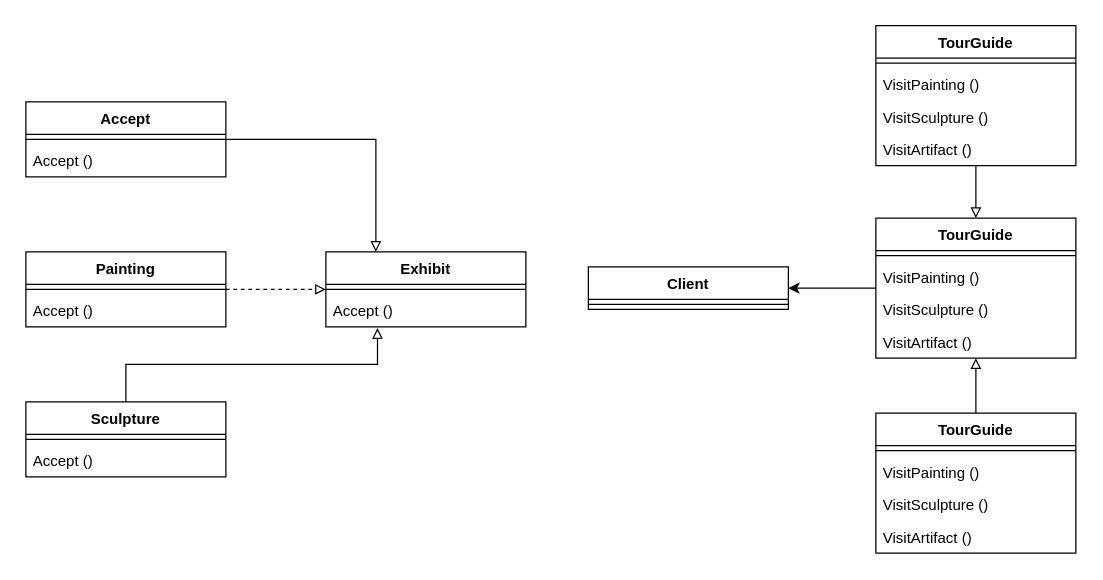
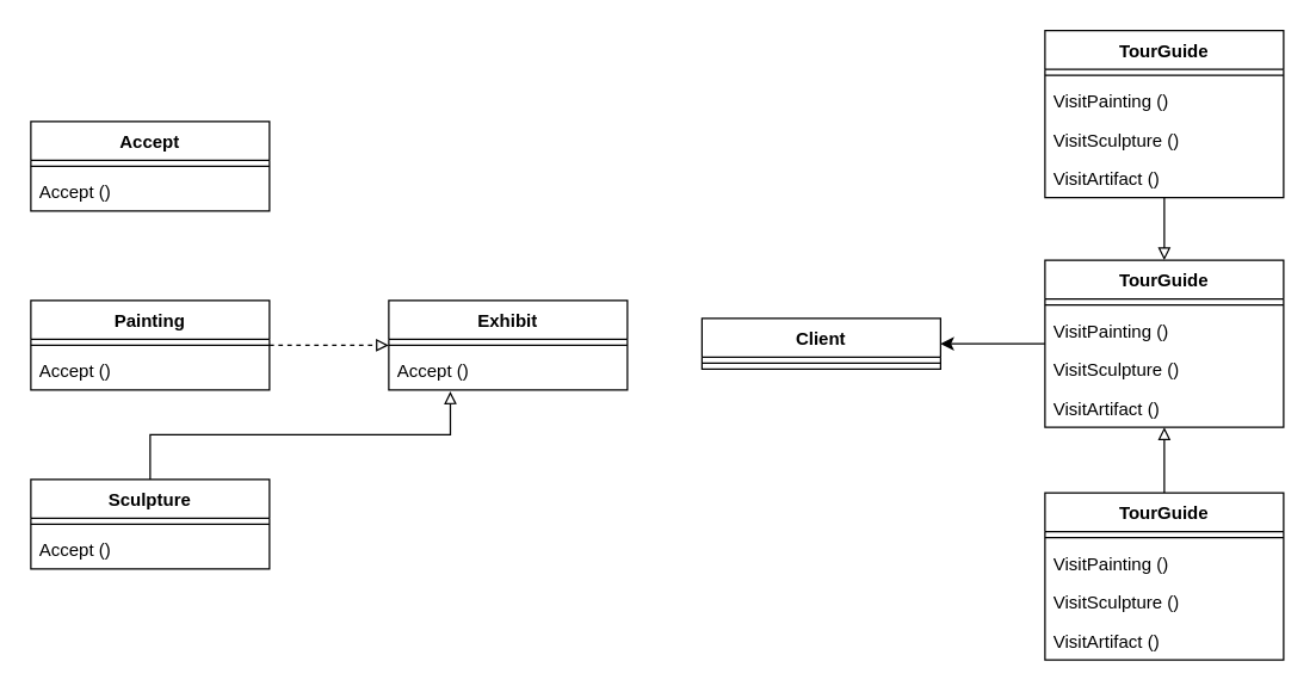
  <mxCell id="0" />
  <mxCell id="1" parent="0" />
  <mxCell id="2" value="Exhibit" style="swimlane;fontStyle=1;align=center;verticalAlign=top;childLayout=stackLayout;horizontal=1;startSize=26;horizontalStack=0;resizeParent=1;resizeParentMax=0;resizeLast=0;collapsible=1;marginBottom=0;whiteSpace=wrap;html=1;" vertex="1" parent="1"><mxGeometry x="260" y="201" width="160" height="60" as="geometry" /></mxCell>
  <mxCell id="3" value="" style="line;strokeWidth=1;fillColor=none;align=left;verticalAlign=middle;spacingTop=-1;spacingLeft=3;spacingRight=3;rotatable=0;labelPosition=right;points=[];portConstraint=eastwest;strokeColor=inherit;" vertex="1" parent="2"><mxGeometry y="26" width="160" height="8" as="geometry" /></mxCell>
  <mxCell id="4" value="Accept ()" style="text;strokeColor=none;fillColor=none;align=left;verticalAlign=top;spacingLeft=4;spacingRight=4;overflow=hidden;rotatable=0;points=[[0,0.5],[1,0.5]];portConstraint=eastwest;whiteSpace=wrap;html=1;" vertex="1" parent="2"><mxGeometry y="34" width="160" height="26" as="geometry" /></mxCell>
- <mxCell id="5" style="edgeStyle=orthogonalEdgeStyle;rounded=0;orthogonalLoop=1;jettySize=auto;html=1;entryX=0.25;entryY=0;entryDx=0;entryDy=0;endArrow=block;endFill=0;" edge="1" parent="1" source="6" target="2"><mxGeometry relative="1" as="geometry" /></mxCell>
  <mxCell id="6" value="Accept" style="swimlane;fontStyle=1;align=center;verticalAlign=top;childLayout=stackLayout;horizontal=1;startSize=26;horizontalStack=0;resizeParent=1;resizeParentMax=0;resizeLast=0;collapsible=1;marginBottom=0;whiteSpace=wrap;html=1;" vertex="1" parent="1"><mxGeometry x="20" y="81" width="160" height="60" as="geometry" /></mxCell>
  <mxCell id="7" value="" style="line;strokeWidth=1;fillColor=none;align=left;verticalAlign=middle;spacingTop=-1;spacingLeft=3;spacingRight=3;rotatable=0;labelPosition=right;points=[];portConstraint=eastwest;strokeColor=inherit;" vertex="1" parent="6"><mxGeometry y="26" width="160" height="8" as="geometry" /></mxCell>
  <mxCell id="8" value="Accept ()" style="text;strokeColor=none;fillColor=none;align=left;verticalAlign=top;spacingLeft=4;spacingRight=4;overflow=hidden;rotatable=0;points=[[0,0.5],[1,0.5]];portConstraint=eastwest;whiteSpace=wrap;html=1;" vertex="1" parent="6"><mxGeometry y="34" width="160" height="26" as="geometry" /></mxCell>
  <mxCell id="9" style="edgeStyle=orthogonalEdgeStyle;rounded=0;orthogonalLoop=1;jettySize=auto;html=1;endArrow=block;endFill=0;dashed=1;" edge="1" parent="1" source="10" target="2"><mxGeometry relative="1" as="geometry" /></mxCell>
  <mxCell id="10" value="Painting" style="swimlane;fontStyle=1;align=center;verticalAlign=top;childLayout=stackLayout;horizontal=1;startSize=26;horizontalStack=0;resizeParent=1;resizeParentMax=0;resizeLast=0;collapsible=1;marginBottom=0;whiteSpace=wrap;html=1;" vertex="1" parent="1"><mxGeometry x="20" y="201" width="160" height="60" as="geometry" /></mxCell>
  <mxCell id="11" value="" style="line;strokeWidth=1;fillColor=none;align=left;verticalAlign=middle;spacingTop=-1;spacingLeft=3;spacingRight=3;rotatable=0;labelPosition=right;points=[];portConstraint=eastwest;strokeColor=inherit;" vertex="1" parent="10"><mxGeometry y="26" width="160" height="8" as="geometry" /></mxCell>
  <mxCell id="12" value="Accept ()" style="text;strokeColor=none;fillColor=none;align=left;verticalAlign=top;spacingLeft=4;spacingRight=4;overflow=hidden;rotatable=0;points=[[0,0.5],[1,0.5]];portConstraint=eastwest;whiteSpace=wrap;html=1;" vertex="1" parent="10"><mxGeometry y="34" width="160" height="26" as="geometry" /></mxCell>
  <mxCell id="13" value="Sculpture" style="swimlane;fontStyle=1;align=center;verticalAlign=top;childLayout=stackLayout;horizontal=1;startSize=26;horizontalStack=0;resizeParent=1;resizeParentMax=0;resizeLast=0;collapsible=1;marginBottom=0;whiteSpace=wrap;html=1;" vertex="1" parent="1"><mxGeometry x="20" y="321" width="160" height="60" as="geometry" /></mxCell>
  <mxCell id="14" value="" style="line;strokeWidth=1;fillColor=none;align=left;verticalAlign=middle;spacingTop=-1;spacingLeft=3;spacingRight=3;rotatable=0;labelPosition=right;points=[];portConstraint=eastwest;strokeColor=inherit;" vertex="1" parent="13"><mxGeometry y="26" width="160" height="8" as="geometry" /></mxCell>
  <mxCell id="15" value="Accept ()" style="text;strokeColor=none;fillColor=none;align=left;verticalAlign=top;spacingLeft=4;spacingRight=4;overflow=hidden;rotatable=0;points=[[0,0.5],[1,0.5]];portConstraint=eastwest;whiteSpace=wrap;html=1;" vertex="1" parent="13"><mxGeometry y="34" width="160" height="26" as="geometry" /></mxCell>
  <mxCell id="16" style="edgeStyle=orthogonalEdgeStyle;rounded=0;orthogonalLoop=1;jettySize=auto;html=1;" edge="1" parent="1" source="17" target="35"><mxGeometry relative="1" as="geometry" /></mxCell>
  <mxCell id="17" value="TourGuide" style="swimlane;fontStyle=1;align=center;verticalAlign=top;childLayout=stackLayout;horizontal=1;startSize=26;horizontalStack=0;resizeParent=1;resizeParentMax=0;resizeLast=0;collapsible=1;marginBottom=0;whiteSpace=wrap;html=1;" vertex="1" parent="1"><mxGeometry x="700" y="174" width="160" height="112" as="geometry" /></mxCell>
  <mxCell id="18" value="" style="line;strokeWidth=1;fillColor=none;align=left;verticalAlign=middle;spacingTop=-1;spacingLeft=3;spacingRight=3;rotatable=0;labelPosition=right;points=[];portConstraint=eastwest;strokeColor=inherit;" vertex="1" parent="17"><mxGeometry y="26" width="160" height="8" as="geometry" /></mxCell>
  <mxCell id="19" value="VisitPainting ()" style="text;strokeColor=none;fillColor=none;align=left;verticalAlign=top;spacingLeft=4;spacingRight=4;overflow=hidden;rotatable=0;points=[[0,0.5],[1,0.5]];portConstraint=eastwest;whiteSpace=wrap;html=1;" vertex="1" parent="17"><mxGeometry y="34" width="160" height="26" as="geometry" /></mxCell>
  <mxCell id="20" value="VisitSculpture ()" style="text;strokeColor=none;fillColor=none;align=left;verticalAlign=top;spacingLeft=4;spacingRight=4;overflow=hidden;rotatable=0;points=[[0,0.5],[1,0.5]];portConstraint=eastwest;whiteSpace=wrap;html=1;" vertex="1" parent="17"><mxGeometry y="60" width="160" height="26" as="geometry" /></mxCell>
  <mxCell id="21" value="VisitArtifact ()" style="text;strokeColor=none;fillColor=none;align=left;verticalAlign=top;spacingLeft=4;spacingRight=4;overflow=hidden;rotatable=0;points=[[0,0.5],[1,0.5]];portConstraint=eastwest;whiteSpace=wrap;html=1;" vertex="1" parent="17"><mxGeometry y="86" width="160" height="26" as="geometry" /></mxCell>
  <mxCell id="22" style="edgeStyle=orthogonalEdgeStyle;rounded=0;orthogonalLoop=1;jettySize=auto;html=1;endArrow=block;endFill=0;" edge="1" parent="1" source="23" target="17"><mxGeometry relative="1" as="geometry" /></mxCell>
  <mxCell id="23" value="TourGuide" style="swimlane;fontStyle=1;align=center;verticalAlign=top;childLayout=stackLayout;horizontal=1;startSize=26;horizontalStack=0;resizeParent=1;resizeParentMax=0;resizeLast=0;collapsible=1;marginBottom=0;whiteSpace=wrap;html=1;" vertex="1" parent="1"><mxGeometry x="700" y="20" width="160" height="112" as="geometry" /></mxCell>
  <mxCell id="24" value="" style="line;strokeWidth=1;fillColor=none;align=left;verticalAlign=middle;spacingTop=-1;spacingLeft=3;spacingRight=3;rotatable=0;labelPosition=right;points=[];portConstraint=eastwest;strokeColor=inherit;" vertex="1" parent="23"><mxGeometry y="26" width="160" height="8" as="geometry" /></mxCell>
  <mxCell id="25" value="VisitPainting ()" style="text;strokeColor=none;fillColor=none;align=left;verticalAlign=top;spacingLeft=4;spacingRight=4;overflow=hidden;rotatable=0;points=[[0,0.5],[1,0.5]];portConstraint=eastwest;whiteSpace=wrap;html=1;" vertex="1" parent="23"><mxGeometry y="34" width="160" height="26" as="geometry" /></mxCell>
  <mxCell id="26" value="VisitSculpture ()" style="text;strokeColor=none;fillColor=none;align=left;verticalAlign=top;spacingLeft=4;spacingRight=4;overflow=hidden;rotatable=0;points=[[0,0.5],[1,0.5]];portConstraint=eastwest;whiteSpace=wrap;html=1;" vertex="1" parent="23"><mxGeometry y="60" width="160" height="26" as="geometry" /></mxCell>
  <mxCell id="27" value="VisitArtifact ()" style="text;strokeColor=none;fillColor=none;align=left;verticalAlign=top;spacingLeft=4;spacingRight=4;overflow=hidden;rotatable=0;points=[[0,0.5],[1,0.5]];portConstraint=eastwest;whiteSpace=wrap;html=1;" vertex="1" parent="23"><mxGeometry y="86" width="160" height="26" as="geometry" /></mxCell>
  <mxCell id="28" style="edgeStyle=orthogonalEdgeStyle;rounded=0;orthogonalLoop=1;jettySize=auto;html=1;endArrow=block;endFill=0;" edge="1" parent="1" source="29" target="17"><mxGeometry relative="1" as="geometry" /></mxCell>
  <mxCell id="29" value="TourGuide" style="swimlane;fontStyle=1;align=center;verticalAlign=top;childLayout=stackLayout;horizontal=1;startSize=26;horizontalStack=0;resizeParent=1;resizeParentMax=0;resizeLast=0;collapsible=1;marginBottom=0;whiteSpace=wrap;html=1;" vertex="1" parent="1"><mxGeometry x="700" y="330" width="160" height="112" as="geometry" /></mxCell>
  <mxCell id="30" value="" style="line;strokeWidth=1;fillColor=none;align=left;verticalAlign=middle;spacingTop=-1;spacingLeft=3;spacingRight=3;rotatable=0;labelPosition=right;points=[];portConstraint=eastwest;strokeColor=inherit;" vertex="1" parent="29"><mxGeometry y="26" width="160" height="8" as="geometry" /></mxCell>
  <mxCell id="31" value="VisitPainting ()" style="text;strokeColor=none;fillColor=none;align=left;verticalAlign=top;spacingLeft=4;spacingRight=4;overflow=hidden;rotatable=0;points=[[0,0.5],[1,0.5]];portConstraint=eastwest;whiteSpace=wrap;html=1;" vertex="1" parent="29"><mxGeometry y="34" width="160" height="26" as="geometry" /></mxCell>
  <mxCell id="32" value="VisitSculpture ()" style="text;strokeColor=none;fillColor=none;align=left;verticalAlign=top;spacingLeft=4;spacingRight=4;overflow=hidden;rotatable=0;points=[[0,0.5],[1,0.5]];portConstraint=eastwest;whiteSpace=wrap;html=1;" vertex="1" parent="29"><mxGeometry y="60" width="160" height="26" as="geometry" /></mxCell>
  <mxCell id="33" value="VisitArtifact ()" style="text;strokeColor=none;fillColor=none;align=left;verticalAlign=top;spacingLeft=4;spacingRight=4;overflow=hidden;rotatable=0;points=[[0,0.5],[1,0.5]];portConstraint=eastwest;whiteSpace=wrap;html=1;" vertex="1" parent="29"><mxGeometry y="86" width="160" height="26" as="geometry" /></mxCell>
  <mxCell id="34" style="edgeStyle=orthogonalEdgeStyle;rounded=0;orthogonalLoop=1;jettySize=auto;html=1;entryX=0.258;entryY=1.038;entryDx=0;entryDy=0;entryPerimeter=0;endArrow=block;endFill=0;" edge="1" parent="1" source="13" target="4"><mxGeometry relative="1" as="geometry" /></mxCell>
  <mxCell id="35" value="Client" style="swimlane;fontStyle=1;align=center;verticalAlign=top;childLayout=stackLayout;horizontal=1;startSize=26;horizontalStack=0;resizeParent=1;resizeParentMax=0;resizeLast=0;collapsible=1;marginBottom=0;whiteSpace=wrap;html=1;" vertex="1" parent="1"><mxGeometry x="470" y="213" width="160" height="34" as="geometry" /></mxCell>
  <mxCell id="36" value="" style="line;strokeWidth=1;fillColor=none;align=left;verticalAlign=middle;spacingTop=-1;spacingLeft=3;spacingRight=3;rotatable=0;labelPosition=right;points=[];portConstraint=eastwest;strokeColor=inherit;" vertex="1" parent="35"><mxGeometry y="26" width="160" height="8" as="geometry" /></mxCell>
